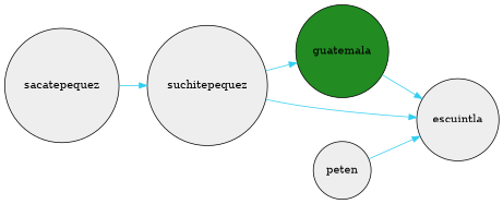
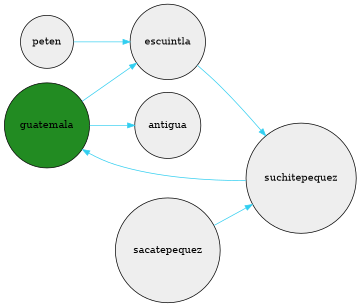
  digraph {
    rankdir=LR
    node [fillcolor="#EEEEEE" shape=circle style=filled]
    edge [color="#31CEF0"]
    guatemala [fillcolor=forestgreen]
    escuintla
+   antigua
    suchitepequez
    sacatepequez
    peten
    guatemala -> escuintla
+   guatemala -> antigua
    suchitepequez -> guatemala
-   suchitepequez -> escuintla
+   escuintla -> suchitepequez
    sacatepequez -> suchitepequez
    peten -> escuintla
  }
